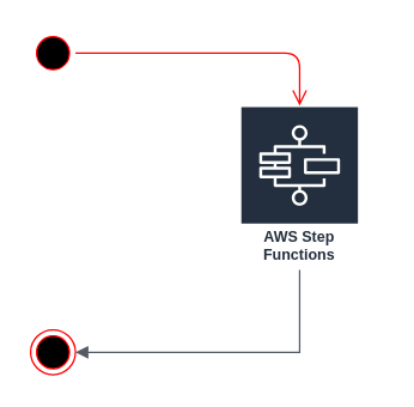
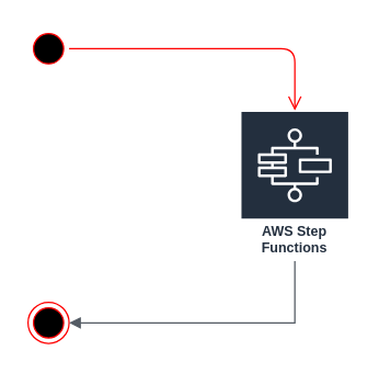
  <mxCell id="0" />
  <mxCell id="1" parent="0" />
  <mxCell id="2" value="" style="ellipse;html=1;shape=startState;fillColor=#000000;strokeColor=#ff0000;" vertex="1" parent="1"><mxGeometry x="20" y="20" width="30" height="30" as="geometry" /></mxCell>
  <mxCell id="3" value="" style="edgeStyle=orthogonalEdgeStyle;html=1;verticalAlign=bottom;endArrow=open;endSize=8;strokeColor=#ff0000;" edge="1" source="2" parent="1" target="5"><mxGeometry relative="1" as="geometry"><mxPoint x="35" y="110" as="targetPoint" /></mxGeometry></mxCell>
  <mxCell id="4" value="" style="ellipse;html=1;shape=endState;fillColor=#000000;strokeColor=#ff0000;" vertex="1" parent="1"><mxGeometry x="20" y="220" width="30" height="30" as="geometry" /></mxCell>
- <mxCell id="5" value="AWS Step Functions" style="outlineConnect=0;fontColor=#232F3E;gradientColor=none;strokeColor=#ffffff;fillColor=#232F3E;dashed=0;verticalLabelPosition=middle;verticalAlign=bottom;align=center;html=1;whiteSpace=wrap;fontSize=10;fontStyle=1;spacing=3;shape=mxgraph.aws4.productIcon;prIcon=mxgraph.aws4.step_functions;" vertex="1" parent="1"><mxGeometry x="160" y="70" width="80" height="110" as="geometry" /></mxCell>
+ <mxCell id="5" value="AWS Step Functions" style="outlineConnect=0;fontColor=#232F3E;gradientColor=none;strokeColor=#ffffff;fillColor=#232F3E;dashed=0;verticalLabelPosition=middle;verticalAlign=bottom;align=center;html=1;whiteSpace=wrap;fontSize=10;fontStyle=1;spacing=3;shape=mxgraph.aws4.productIcon;prIcon=mxgraph.aws4.step_functions;" vertex="1" parent="1"><mxGeometry x="175" y="80" width="80" height="110" as="geometry" /></mxCell>
  <mxCell id="6" value="" style="edgeStyle=orthogonalEdgeStyle;html=1;endArrow=none;elbow=vertical;startArrow=block;startFill=1;strokeColor=#545B64;rounded=0;exitX=1;exitY=0.5;exitDx=0;exitDy=0;" edge="1" parent="1" source="4" target="5"><mxGeometry width="100" relative="1" as="geometry"><mxPoint x="120" y="140" as="sourcePoint" /><mxPoint x="220" y="160" as="targetPoint" /></mxGeometry></mxCell>
